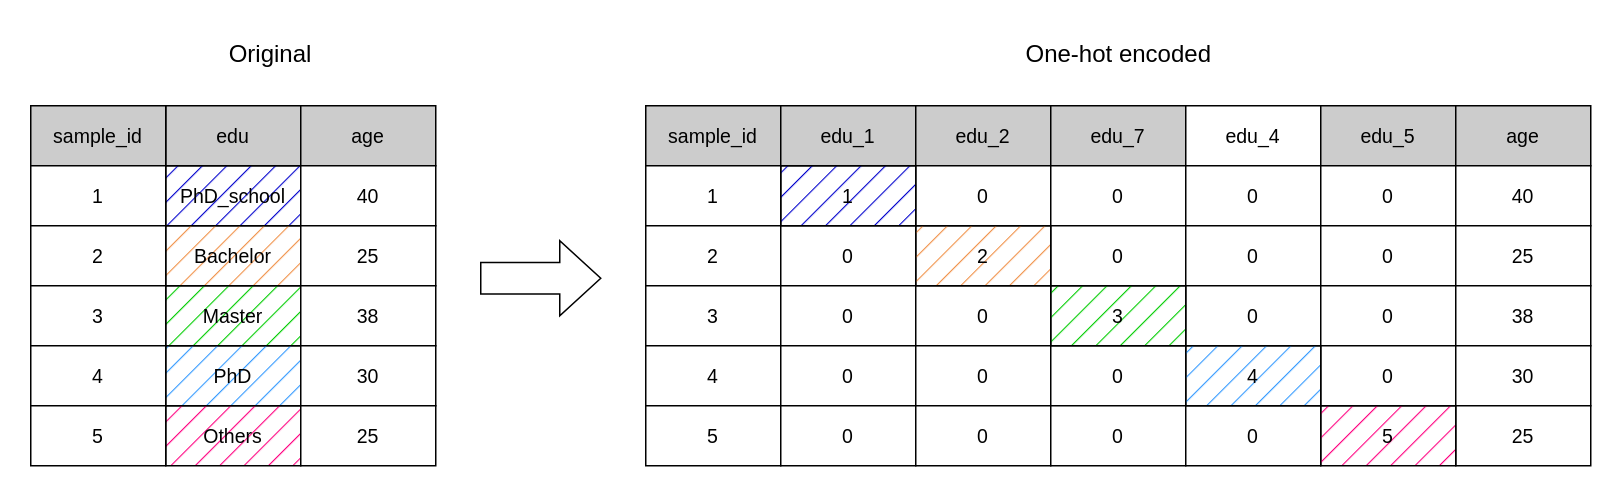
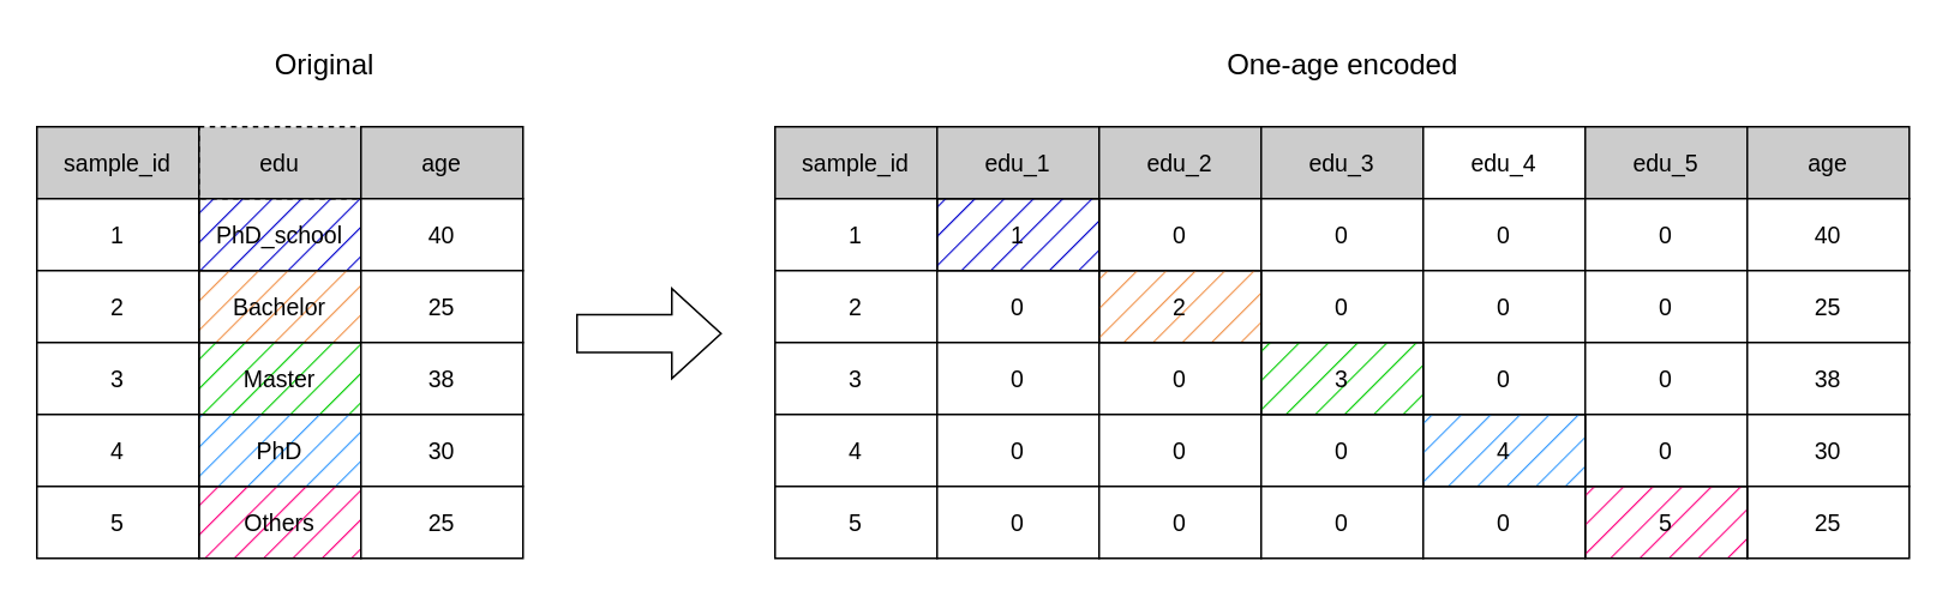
  <mxCell id="0" />
  <mxCell id="1" parent="0" />
- <mxCell id="2" value="edu" style="rounded=0;whiteSpace=wrap;html=1;fontSize=13;fillColor=#CCCCCC;" vertex="1" parent="1"><mxGeometry x="110" y="70" width="90" height="40" as="geometry" /></mxCell>
+ <mxCell id="2" value="edu" style="rounded=0;whiteSpace=wrap;html=1;fontSize=13;fillColor=#CCCCCC;dashed=1;" vertex="1" parent="1"><mxGeometry x="110" y="70" width="90" height="40" as="geometry" /></mxCell>
  <mxCell id="3" value="PhD_school" style="rounded=0;whiteSpace=wrap;html=1;fontSize=13;fillColor=#0000CC;gradientColor=none;fillStyle=hatch;" vertex="1" parent="1"><mxGeometry x="110" y="110" width="90" height="40" as="geometry" /></mxCell>
  <mxCell id="4" value="Bachelor" style="rounded=0;whiteSpace=wrap;html=1;fontSize=13;fillColor=#F09148;gradientColor=none;fillStyle=hatch;" vertex="1" parent="1"><mxGeometry x="110" y="150" width="90" height="40" as="geometry" /></mxCell>
  <mxCell id="5" value="Master" style="rounded=0;whiteSpace=wrap;html=1;fontSize=13;fillColor=#00CC00;gradientColor=none;fillStyle=hatch;" vertex="1" parent="1"><mxGeometry x="110" y="190" width="90" height="40" as="geometry" /></mxCell>
  <mxCell id="6" value="PhD" style="rounded=0;whiteSpace=wrap;html=1;fontSize=13;fillColor=#3399FF;gradientColor=none;fillStyle=hatch;" vertex="1" parent="1"><mxGeometry x="110" y="230" width="90" height="40" as="geometry" /></mxCell>
  <mxCell id="7" value="Others" style="rounded=0;whiteSpace=wrap;html=1;fontSize=13;fillColor=#FF0080;gradientColor=none;fillStyle=hatch;" vertex="1" parent="1"><mxGeometry x="110" y="270" width="90" height="40" as="geometry" /></mxCell>
  <mxCell id="8" value="Original" style="text;html=1;align=center;verticalAlign=middle;whiteSpace=wrap;rounded=0;fontSize=16;" vertex="1" parent="1"><mxGeometry x="150" y="20" width="60" height="30" as="geometry" /></mxCell>
  <mxCell id="9" value="sample_id" style="rounded=0;whiteSpace=wrap;html=1;fontSize=13;fillColor=#CCCCCC;" vertex="1" parent="1"><mxGeometry x="20" y="70" width="90" height="40" as="geometry" /></mxCell>
  <mxCell id="10" value="1" style="rounded=0;whiteSpace=wrap;html=1;fontSize=13;fillColor=#FFFFFF;" vertex="1" parent="1"><mxGeometry x="20" y="110" width="90" height="40" as="geometry" /></mxCell>
  <mxCell id="11" value="2" style="rounded=0;whiteSpace=wrap;html=1;fontSize=13;fillColor=#FFFFFF;" vertex="1" parent="1"><mxGeometry x="20" y="150" width="90" height="40" as="geometry" /></mxCell>
  <mxCell id="12" value="3" style="rounded=0;whiteSpace=wrap;html=1;fontSize=13;fillColor=#FFFFFF;" vertex="1" parent="1"><mxGeometry x="20" y="190" width="90" height="40" as="geometry" /></mxCell>
  <mxCell id="13" value="4" style="rounded=0;whiteSpace=wrap;html=1;fontSize=13;fillColor=#FFFFFF;" vertex="1" parent="1"><mxGeometry x="20" y="230" width="90" height="40" as="geometry" /></mxCell>
  <mxCell id="14" value="5" style="rounded=0;whiteSpace=wrap;html=1;fontSize=13;fillColor=#FFFFFF;" vertex="1" parent="1"><mxGeometry x="20" y="270" width="90" height="40" as="geometry" /></mxCell>
  <mxCell id="15" value="age" style="rounded=0;whiteSpace=wrap;html=1;fontSize=13;fillColor=#CCCCCC;" vertex="1" parent="1"><mxGeometry x="200" y="70" width="90" height="40" as="geometry" /></mxCell>
  <mxCell id="16" value="40" style="rounded=0;whiteSpace=wrap;html=1;fontSize=13;fillColor=#FFFFFF;" vertex="1" parent="1"><mxGeometry x="200" y="110" width="90" height="40" as="geometry" /></mxCell>
  <mxCell id="17" value="25" style="rounded=0;whiteSpace=wrap;html=1;fontSize=13;fillColor=#FFFFFF;" vertex="1" parent="1"><mxGeometry x="200" y="150" width="90" height="40" as="geometry" /></mxCell>
  <mxCell id="18" value="38" style="rounded=0;whiteSpace=wrap;html=1;fontSize=13;fillColor=#FFFFFF;" vertex="1" parent="1"><mxGeometry x="200" y="190" width="90" height="40" as="geometry" /></mxCell>
  <mxCell id="19" value="30" style="rounded=0;whiteSpace=wrap;html=1;fontSize=13;fillColor=#FFFFFF;" vertex="1" parent="1"><mxGeometry x="200" y="230" width="90" height="40" as="geometry" /></mxCell>
  <mxCell id="20" value="25" style="rounded=0;whiteSpace=wrap;html=1;fontSize=13;fillColor=#FFFFFF;" vertex="1" parent="1"><mxGeometry x="200" y="270" width="90" height="40" as="geometry" /></mxCell>
  <mxCell id="21" value="sample_id" style="rounded=0;whiteSpace=wrap;html=1;fontSize=13;fillColor=#CCCCCC;" vertex="1" parent="1"><mxGeometry x="430" y="70" width="90" height="40" as="geometry" /></mxCell>
  <mxCell id="22" value="1" style="rounded=0;whiteSpace=wrap;html=1;fontSize=13;fillColor=#FFFFFF;" vertex="1" parent="1"><mxGeometry x="430" y="110" width="90" height="40" as="geometry" /></mxCell>
  <mxCell id="23" value="2" style="rounded=0;whiteSpace=wrap;html=1;fontSize=13;fillColor=#FFFFFF;" vertex="1" parent="1"><mxGeometry x="430" y="150" width="90" height="40" as="geometry" /></mxCell>
  <mxCell id="24" value="3" style="rounded=0;whiteSpace=wrap;html=1;fontSize=13;fillColor=#FFFFFF;" vertex="1" parent="1"><mxGeometry x="430" y="190" width="90" height="40" as="geometry" /></mxCell>
  <mxCell id="25" value="4" style="rounded=0;whiteSpace=wrap;html=1;fontSize=13;fillColor=#FFFFFF;" vertex="1" parent="1"><mxGeometry x="430" y="230" width="90" height="40" as="geometry" /></mxCell>
  <mxCell id="26" value="5" style="rounded=0;whiteSpace=wrap;html=1;fontSize=13;fillColor=#FFFFFF;" vertex="1" parent="1"><mxGeometry x="430" y="270" width="90" height="40" as="geometry" /></mxCell>
  <mxCell id="27" value="edu_1" style="rounded=0;whiteSpace=wrap;html=1;fontSize=13;fillColor=#CCCCCC;" vertex="1" parent="1"><mxGeometry x="520" y="70" width="90" height="40" as="geometry" /></mxCell>
  <mxCell id="28" value="0" style="rounded=0;whiteSpace=wrap;html=1;fontSize=13;fillColor=#FFFFFF;" vertex="1" parent="1"><mxGeometry x="520" y="150" width="90" height="40" as="geometry" /></mxCell>
  <mxCell id="29" value="0" style="rounded=0;whiteSpace=wrap;html=1;fontSize=13;fillColor=#FFFFFF;" vertex="1" parent="1"><mxGeometry x="520" y="190" width="90" height="40" as="geometry" /></mxCell>
  <mxCell id="30" value="0" style="rounded=0;whiteSpace=wrap;html=1;fontSize=13;fillColor=#FFFFFF;" vertex="1" parent="1"><mxGeometry x="520" y="230" width="90" height="40" as="geometry" /></mxCell>
  <mxCell id="31" value="0" style="rounded=0;whiteSpace=wrap;html=1;fontSize=13;fillColor=#FFFFFF;" vertex="1" parent="1"><mxGeometry x="520" y="270" width="90" height="40" as="geometry" /></mxCell>
  <mxCell id="32" value="edu_2" style="rounded=0;whiteSpace=wrap;html=1;fontSize=13;fillColor=#CCCCCC;" vertex="1" parent="1"><mxGeometry x="610" y="70" width="90" height="40" as="geometry" /></mxCell>
  <mxCell id="33" value="0" style="rounded=0;whiteSpace=wrap;html=1;fontSize=13;fillColor=#FFFFFF;" vertex="1" parent="1"><mxGeometry x="610" y="110" width="90" height="40" as="geometry" /></mxCell>
  <mxCell id="34" value="0" style="rounded=0;whiteSpace=wrap;html=1;fontSize=13;fillColor=#FFFFFF;" vertex="1" parent="1"><mxGeometry x="610" y="190" width="90" height="40" as="geometry" /></mxCell>
  <mxCell id="35" value="0" style="rounded=0;whiteSpace=wrap;html=1;fontSize=13;fillColor=#FFFFFF;" vertex="1" parent="1"><mxGeometry x="610" y="230" width="90" height="40" as="geometry" /></mxCell>
  <mxCell id="36" value="0" style="rounded=0;whiteSpace=wrap;html=1;fontSize=13;fillColor=#FFFFFF;" vertex="1" parent="1"><mxGeometry x="610" y="270" width="90" height="40" as="geometry" /></mxCell>
- <mxCell id="37" value="edu_7" style="rounded=0;whiteSpace=wrap;html=1;fontSize=13;fillColor=#CCCCCC;" vertex="1" parent="1"><mxGeometry x="700" y="70" width="90" height="40" as="geometry" /></mxCell>
+ <mxCell id="37" value="edu_3" style="rounded=0;whiteSpace=wrap;html=1;fontSize=13;fillColor=#CCCCCC;" vertex="1" parent="1"><mxGeometry x="700" y="70" width="90" height="40" as="geometry" /></mxCell>
  <mxCell id="38" value="0" style="rounded=0;whiteSpace=wrap;html=1;fontSize=13;fillColor=#FFFFFF;" vertex="1" parent="1"><mxGeometry x="700" y="110" width="90" height="40" as="geometry" /></mxCell>
  <mxCell id="39" value="0" style="rounded=0;whiteSpace=wrap;html=1;fontSize=13;fillColor=#FFFFFF;" vertex="1" parent="1"><mxGeometry x="700" y="150" width="90" height="40" as="geometry" /></mxCell>
  <mxCell id="40" value="0" style="rounded=0;whiteSpace=wrap;html=1;fontSize=13;fillColor=#FFFFFF;" vertex="1" parent="1"><mxGeometry x="700" y="230" width="90" height="40" as="geometry" /></mxCell>
  <mxCell id="41" value="0" style="rounded=0;whiteSpace=wrap;html=1;fontSize=13;fillColor=#FFFFFF;" vertex="1" parent="1"><mxGeometry x="700" y="270" width="90" height="40" as="geometry" /></mxCell>
  <mxCell id="42" value="edu_4" style="rounded=0;whiteSpace=wrap;html=1;fontSize=13;fillColor=#ffffff;" vertex="1" parent="1"><mxGeometry x="790" y="70" width="90" height="40" as="geometry" /></mxCell>
  <mxCell id="43" value="0" style="rounded=0;whiteSpace=wrap;html=1;fontSize=13;fillColor=#FFFFFF;" vertex="1" parent="1"><mxGeometry x="790" y="110" width="90" height="40" as="geometry" /></mxCell>
  <mxCell id="44" value="0" style="rounded=0;whiteSpace=wrap;html=1;fontSize=13;fillColor=#FFFFFF;" vertex="1" parent="1"><mxGeometry x="790" y="150" width="90" height="40" as="geometry" /></mxCell>
  <mxCell id="45" value="0" style="rounded=0;whiteSpace=wrap;html=1;fontSize=13;fillColor=#FFFFFF;" vertex="1" parent="1"><mxGeometry x="790" y="190" width="90" height="40" as="geometry" /></mxCell>
  <mxCell id="46" value="0" style="rounded=0;whiteSpace=wrap;html=1;fontSize=13;fillColor=#FFFFFF;" vertex="1" parent="1"><mxGeometry x="790" y="270" width="90" height="40" as="geometry" /></mxCell>
  <mxCell id="47" value="edu_5" style="rounded=0;whiteSpace=wrap;html=1;fontSize=13;fillColor=#CCCCCC;" vertex="1" parent="1"><mxGeometry x="880" y="70" width="90" height="40" as="geometry" /></mxCell>
  <mxCell id="48" value="0" style="rounded=0;whiteSpace=wrap;html=1;fontSize=13;fillColor=#FFFFFF;" vertex="1" parent="1"><mxGeometry x="880" y="110" width="90" height="40" as="geometry" /></mxCell>
  <mxCell id="49" value="0" style="rounded=0;whiteSpace=wrap;html=1;fontSize=13;fillColor=#FFFFFF;" vertex="1" parent="1"><mxGeometry x="880" y="150" width="90" height="40" as="geometry" /></mxCell>
  <mxCell id="50" value="0" style="rounded=0;whiteSpace=wrap;html=1;fontSize=13;fillColor=#FFFFFF;" vertex="1" parent="1"><mxGeometry x="880" y="190" width="90" height="40" as="geometry" /></mxCell>
  <mxCell id="51" value="0" style="rounded=0;whiteSpace=wrap;html=1;fontSize=13;fillColor=#FFFFFF;" vertex="1" parent="1"><mxGeometry x="880" y="230" width="90" height="40" as="geometry" /></mxCell>
  <mxCell id="52" value="age" style="rounded=0;whiteSpace=wrap;html=1;fontSize=13;fillColor=#CCCCCC;" vertex="1" parent="1"><mxGeometry x="970" y="70" width="90" height="40" as="geometry" /></mxCell>
  <mxCell id="53" value="40" style="rounded=0;whiteSpace=wrap;html=1;fontSize=13;fillColor=#FFFFFF;" vertex="1" parent="1"><mxGeometry x="970" y="110" width="90" height="40" as="geometry" /></mxCell>
  <mxCell id="54" value="25" style="rounded=0;whiteSpace=wrap;html=1;fontSize=13;fillColor=#FFFFFF;" vertex="1" parent="1"><mxGeometry x="970" y="150" width="90" height="40" as="geometry" /></mxCell>
  <mxCell id="55" value="38" style="rounded=0;whiteSpace=wrap;html=1;fontSize=13;fillColor=#FFFFFF;" vertex="1" parent="1"><mxGeometry x="970" y="190" width="90" height="40" as="geometry" /></mxCell>
  <mxCell id="56" value="30" style="rounded=0;whiteSpace=wrap;html=1;fontSize=13;fillColor=#FFFFFF;" vertex="1" parent="1"><mxGeometry x="970" y="230" width="90" height="40" as="geometry" /></mxCell>
  <mxCell id="57" value="25" style="rounded=0;whiteSpace=wrap;html=1;fontSize=13;fillColor=#FFFFFF;" vertex="1" parent="1"><mxGeometry x="970" y="270" width="90" height="40" as="geometry" /></mxCell>
  <mxCell id="58" value="1" style="rounded=0;whiteSpace=wrap;html=1;fontSize=13;fillColor=#0000CC;gradientColor=none;fillStyle=hatch;" vertex="1" parent="1"><mxGeometry x="520" y="110" width="90" height="40" as="geometry" /></mxCell>
  <mxCell id="59" value="2" style="rounded=0;whiteSpace=wrap;html=1;fontSize=13;fillColor=#F09148;gradientColor=none;fillStyle=hatch;" vertex="1" parent="1"><mxGeometry x="610" y="150" width="90" height="40" as="geometry" /></mxCell>
  <mxCell id="60" value="3" style="rounded=0;whiteSpace=wrap;html=1;fontSize=13;fillColor=#00CC00;gradientColor=none;fillStyle=hatch;" vertex="1" parent="1"><mxGeometry x="700" y="190" width="90" height="40" as="geometry" /></mxCell>
  <mxCell id="61" value="4" style="rounded=0;whiteSpace=wrap;html=1;fontSize=13;fillColor=#3399FF;gradientColor=none;fillStyle=hatch;" vertex="1" parent="1"><mxGeometry x="790" y="230" width="90" height="40" as="geometry" /></mxCell>
  <mxCell id="62" value="5" style="rounded=0;whiteSpace=wrap;html=1;fontSize=13;fillColor=#FF0080;gradientColor=none;fillStyle=hatch;" vertex="1" parent="1"><mxGeometry x="880" y="270" width="90" height="40" as="geometry" /></mxCell>
- <mxCell id="63" value="One-hot encoded" style="text;html=1;align=center;verticalAlign=middle;whiteSpace=wrap;rounded=0;fontSize=16;" vertex="1" parent="1"><mxGeometry x="662.5" y="20" width="165" height="30" as="geometry" /></mxCell>
+ <mxCell id="63" value="One-age encoded" style="text;html=1;align=center;verticalAlign=middle;whiteSpace=wrap;rounded=0;fontSize=16;" vertex="1" parent="1"><mxGeometry x="662.5" y="20" width="165" height="30" as="geometry" /></mxCell>
  <mxCell id="64" value="" style="html=1;shadow=0;dashed=0;align=center;verticalAlign=middle;shape=mxgraph.arrows2.arrow;dy=0.58;dx=27.33;notch=0;" vertex="1" parent="1"><mxGeometry x="320" y="160" width="80" height="50" as="geometry" /></mxCell>
